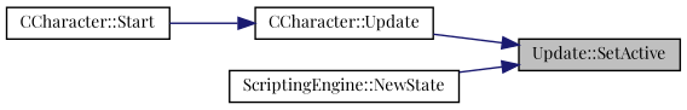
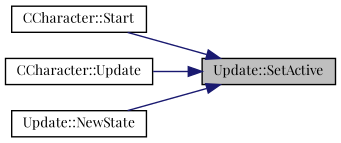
  digraph {
    fontname="Playfair Display"
    rankdir=RL
    node [color=black fillcolor=white fontname="Playfair Display" fontsize=10 shape=record style=filled]
    edge [color=midnightblue dir=back fontname="Playfair Display" fontsize=10 labelfontname=Helvetica labelfontsize=10 style=solid]
    n1 [fillcolor=grey75 fontcolor=black height=0.2 label="Update::SetActive" width=0.4]
    n2 [height=0.2 label="CCharacter::Start" width=0.4]
    n3 [height=0.2 label="CCharacter::Update" width=0.4]
-   n4 [height=0.2 label="ScriptingEngine::NewState" width=0.4]
-   n3 -> n2
+   n4 [height=0.2 label="Update::NewState" width=0.4]
+   n1 -> n2
    n1 -> n3
    n1 -> n4
  }
